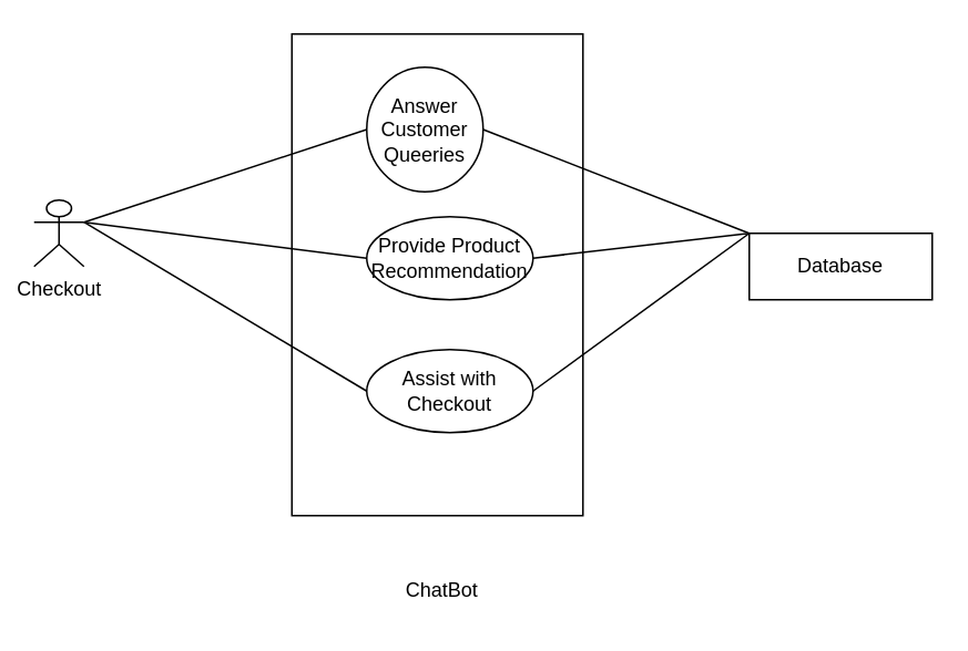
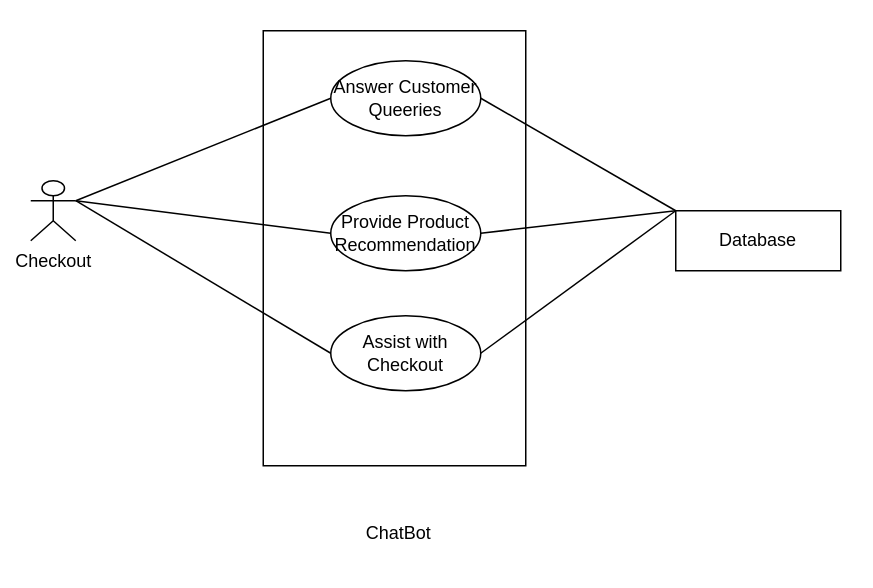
  <mxCell id="0" />
  <mxCell id="1" parent="0" />
  <mxCell id="2" value="" style="rounded=0;whiteSpace=wrap;html=1;" parent="1" vertex="1"><mxGeometry x="175" y="20" width="175" height="290" as="geometry" /></mxCell>
  <mxCell id="3" style="edgeStyle=none;html=1;exitX=1;exitY=0.5;exitDx=0;exitDy=0;endArrow=none;endFill=0;" parent="1" source="4" edge="1"><mxGeometry relative="1" as="geometry"><mxPoint x="450" y="140" as="targetPoint" /></mxGeometry></mxCell>
- <mxCell id="4" value="Answer Customer Queeries" style="ellipse;whiteSpace=wrap;html=1;" parent="1" vertex="1"><mxGeometry x="220" y="40" width="70" height="75" as="geometry" /></mxCell>
+ <mxCell id="4" value="Answer Customer Queeries" style="ellipse;whiteSpace=wrap;html=1;" parent="1" vertex="1"><mxGeometry x="220" y="40" width="100" height="50" as="geometry" /></mxCell>
  <mxCell id="5" style="edgeStyle=none;html=1;exitX=1;exitY=0.5;exitDx=0;exitDy=0;entryX=0;entryY=0;entryDx=0;entryDy=0;endArrow=none;endFill=0;" parent="1" source="6" target="13" edge="1"><mxGeometry relative="1" as="geometry" /></mxCell>
  <mxCell id="6" value="Provide Product Recommendation" style="ellipse;whiteSpace=wrap;html=1;" parent="1" vertex="1"><mxGeometry x="220" y="130" width="100" height="50" as="geometry" /></mxCell>
  <mxCell id="7" style="edgeStyle=none;html=1;exitX=1;exitY=0.5;exitDx=0;exitDy=0;endArrow=none;endFill=0;" parent="1" source="8" edge="1"><mxGeometry relative="1" as="geometry"><mxPoint x="450" y="140" as="targetPoint" /></mxGeometry></mxCell>
  <mxCell id="8" value="Assist with Checkout" style="ellipse;whiteSpace=wrap;html=1;" parent="1" vertex="1"><mxGeometry x="220" y="210" width="100" height="50" as="geometry" /></mxCell>
  <mxCell id="9" style="edgeStyle=none;html=1;exitX=1;exitY=0.333;exitDx=0;exitDy=0;exitPerimeter=0;entryX=0;entryY=0.5;entryDx=0;entryDy=0;endArrow=none;endFill=0;" parent="1" source="12" target="4" edge="1"><mxGeometry relative="1" as="geometry" /></mxCell>
  <mxCell id="10" style="edgeStyle=none;html=1;exitX=1;exitY=0.333;exitDx=0;exitDy=0;exitPerimeter=0;entryX=0;entryY=0.5;entryDx=0;entryDy=0;endArrow=none;endFill=0;" parent="1" source="12" target="6" edge="1"><mxGeometry relative="1" as="geometry" /></mxCell>
  <mxCell id="11" style="edgeStyle=none;html=1;exitX=1;exitY=0.333;exitDx=0;exitDy=0;exitPerimeter=0;entryX=0;entryY=0.5;entryDx=0;entryDy=0;endArrow=none;endFill=0;" parent="1" source="12" target="8" edge="1"><mxGeometry relative="1" as="geometry" /></mxCell>
  <mxCell id="12" value="Checkout" style="shape=umlActor;verticalLabelPosition=bottom;verticalAlign=top;html=1;outlineConnect=0;" parent="1" vertex="1"><mxGeometry x="20" y="120" width="30" height="40" as="geometry" /></mxCell>
  <mxCell id="13" value="Database" style="rounded=0;whiteSpace=wrap;html=1;" parent="1" vertex="1"><mxGeometry x="450" y="140" width="110" height="40" as="geometry" /></mxCell>
  <mxCell id="14" value="ChatBot" style="text;html=1;align=center;verticalAlign=middle;resizable=0;points=[];autosize=1;strokeColor=none;fillColor=none;" vertex="1" parent="1"><mxGeometry x="230" y="340" width="70" height="30" as="geometry" /></mxCell>
